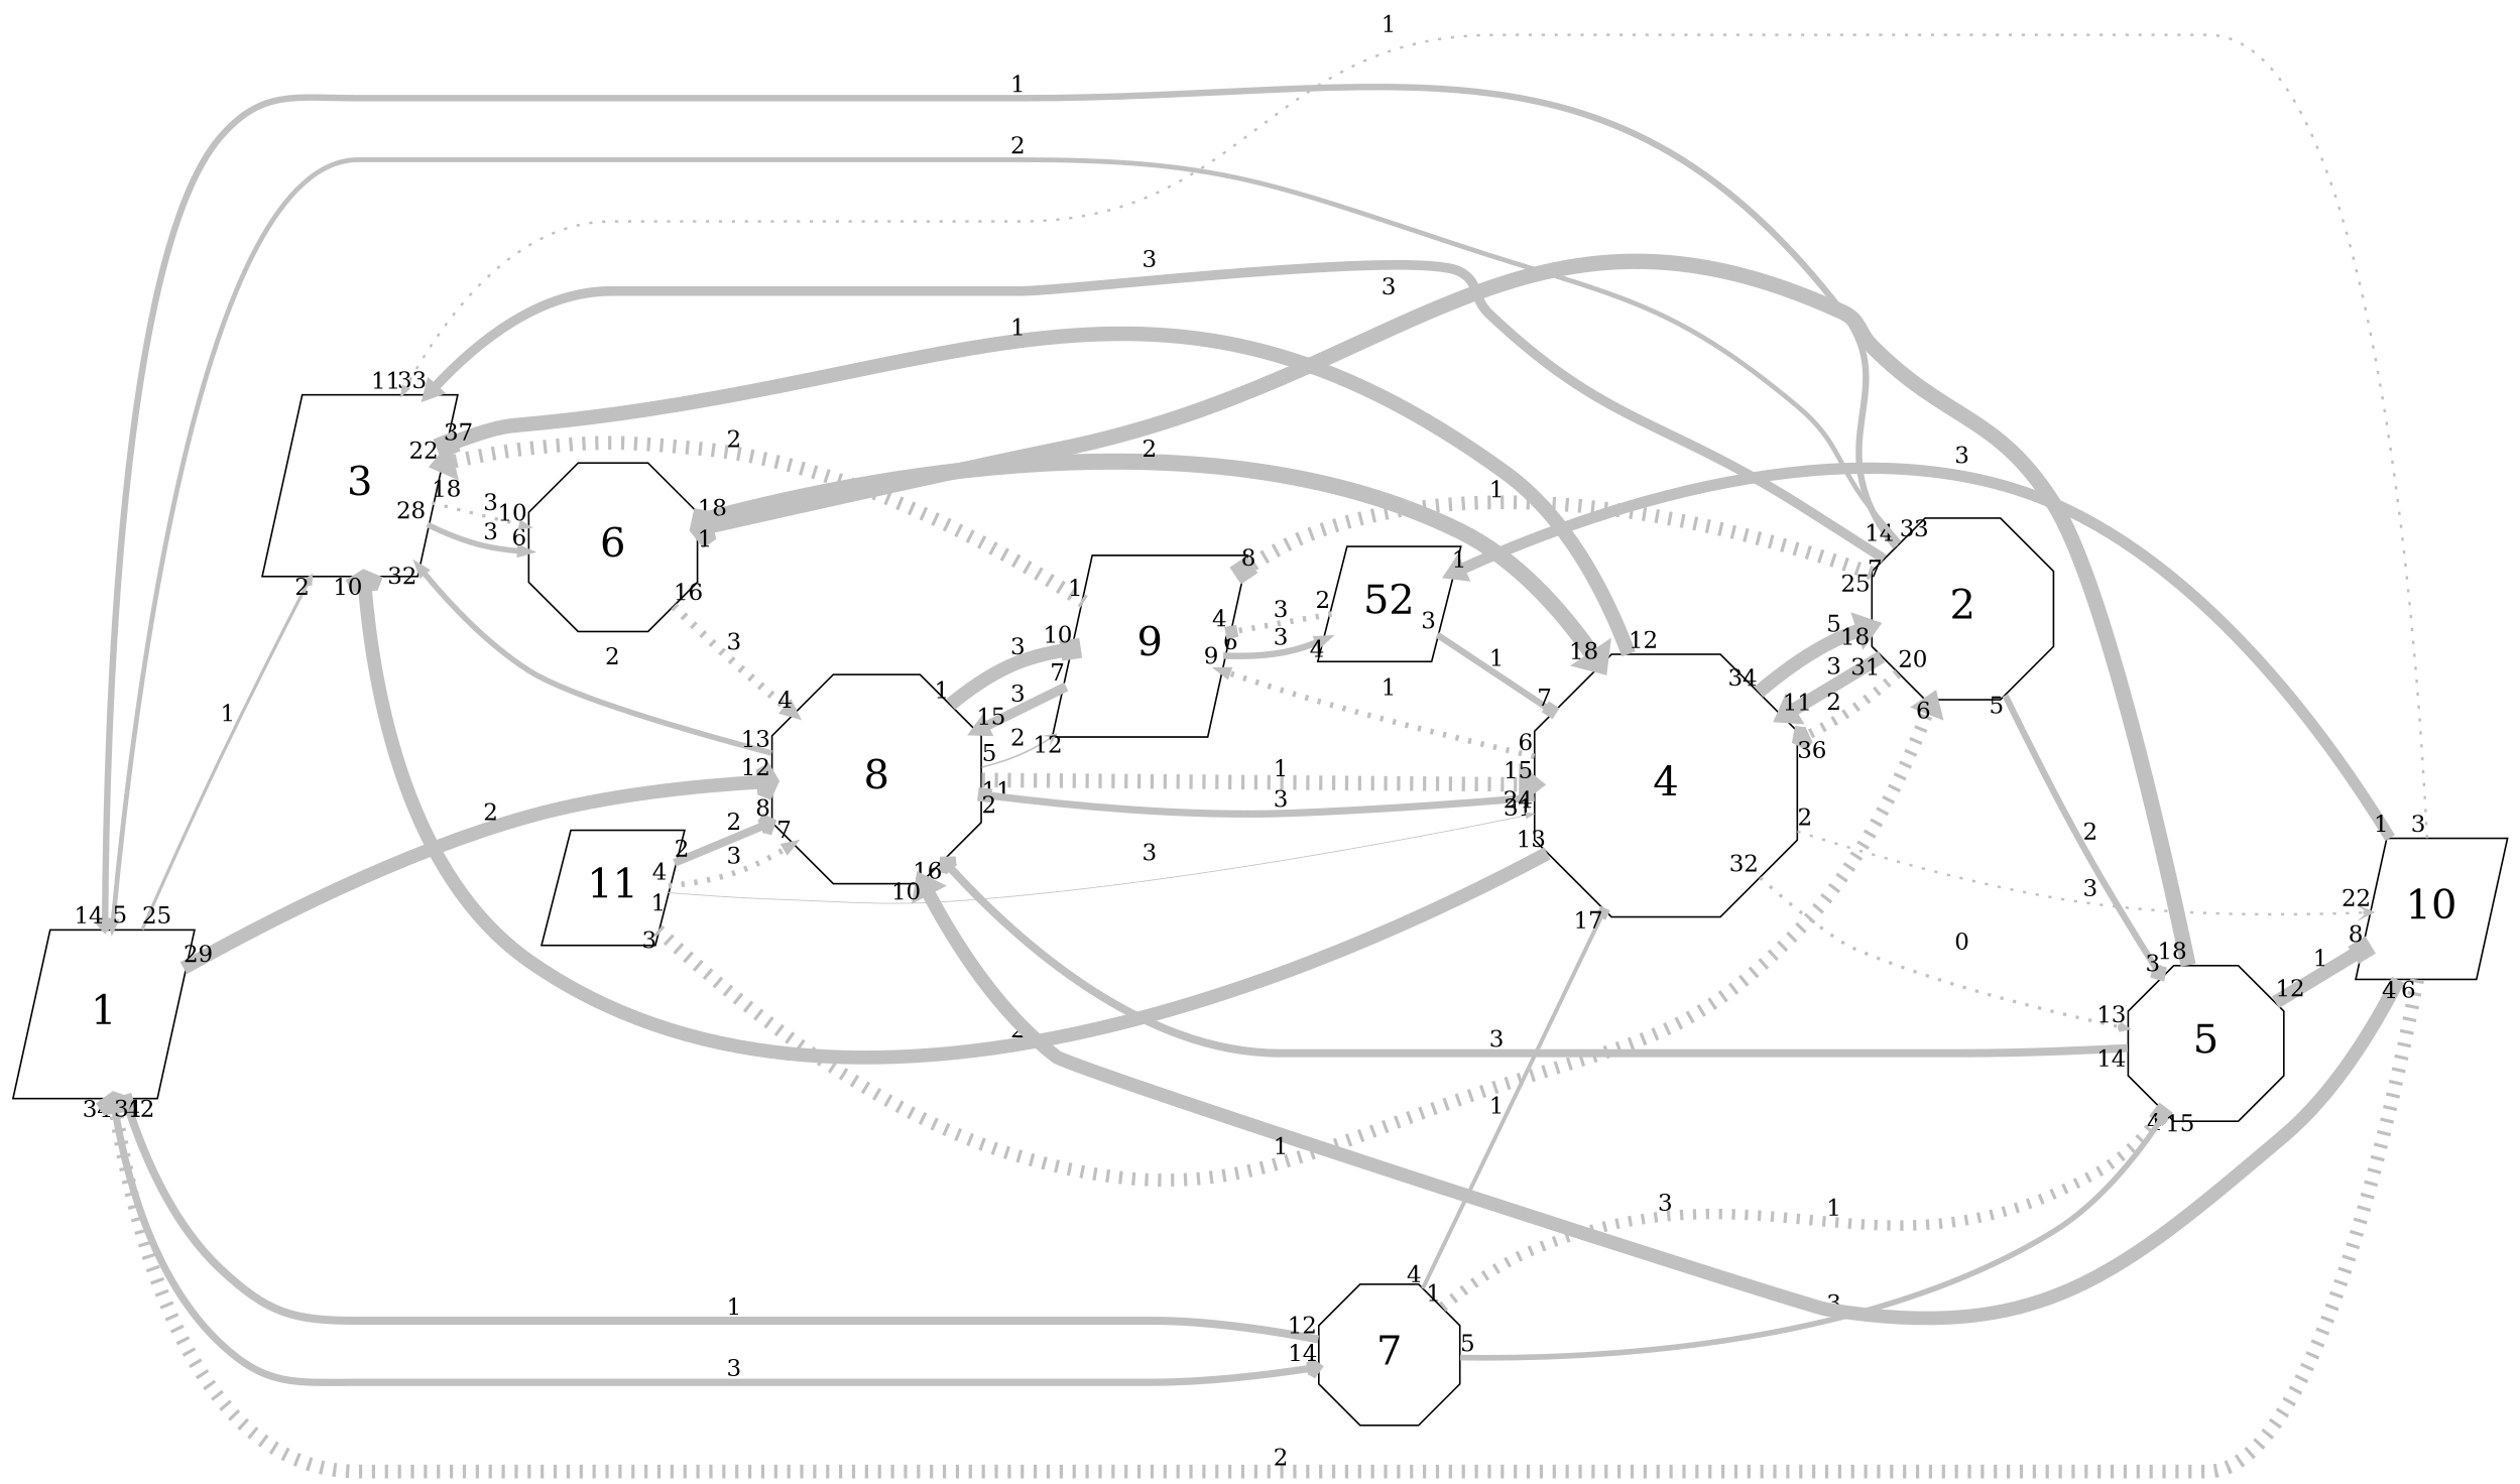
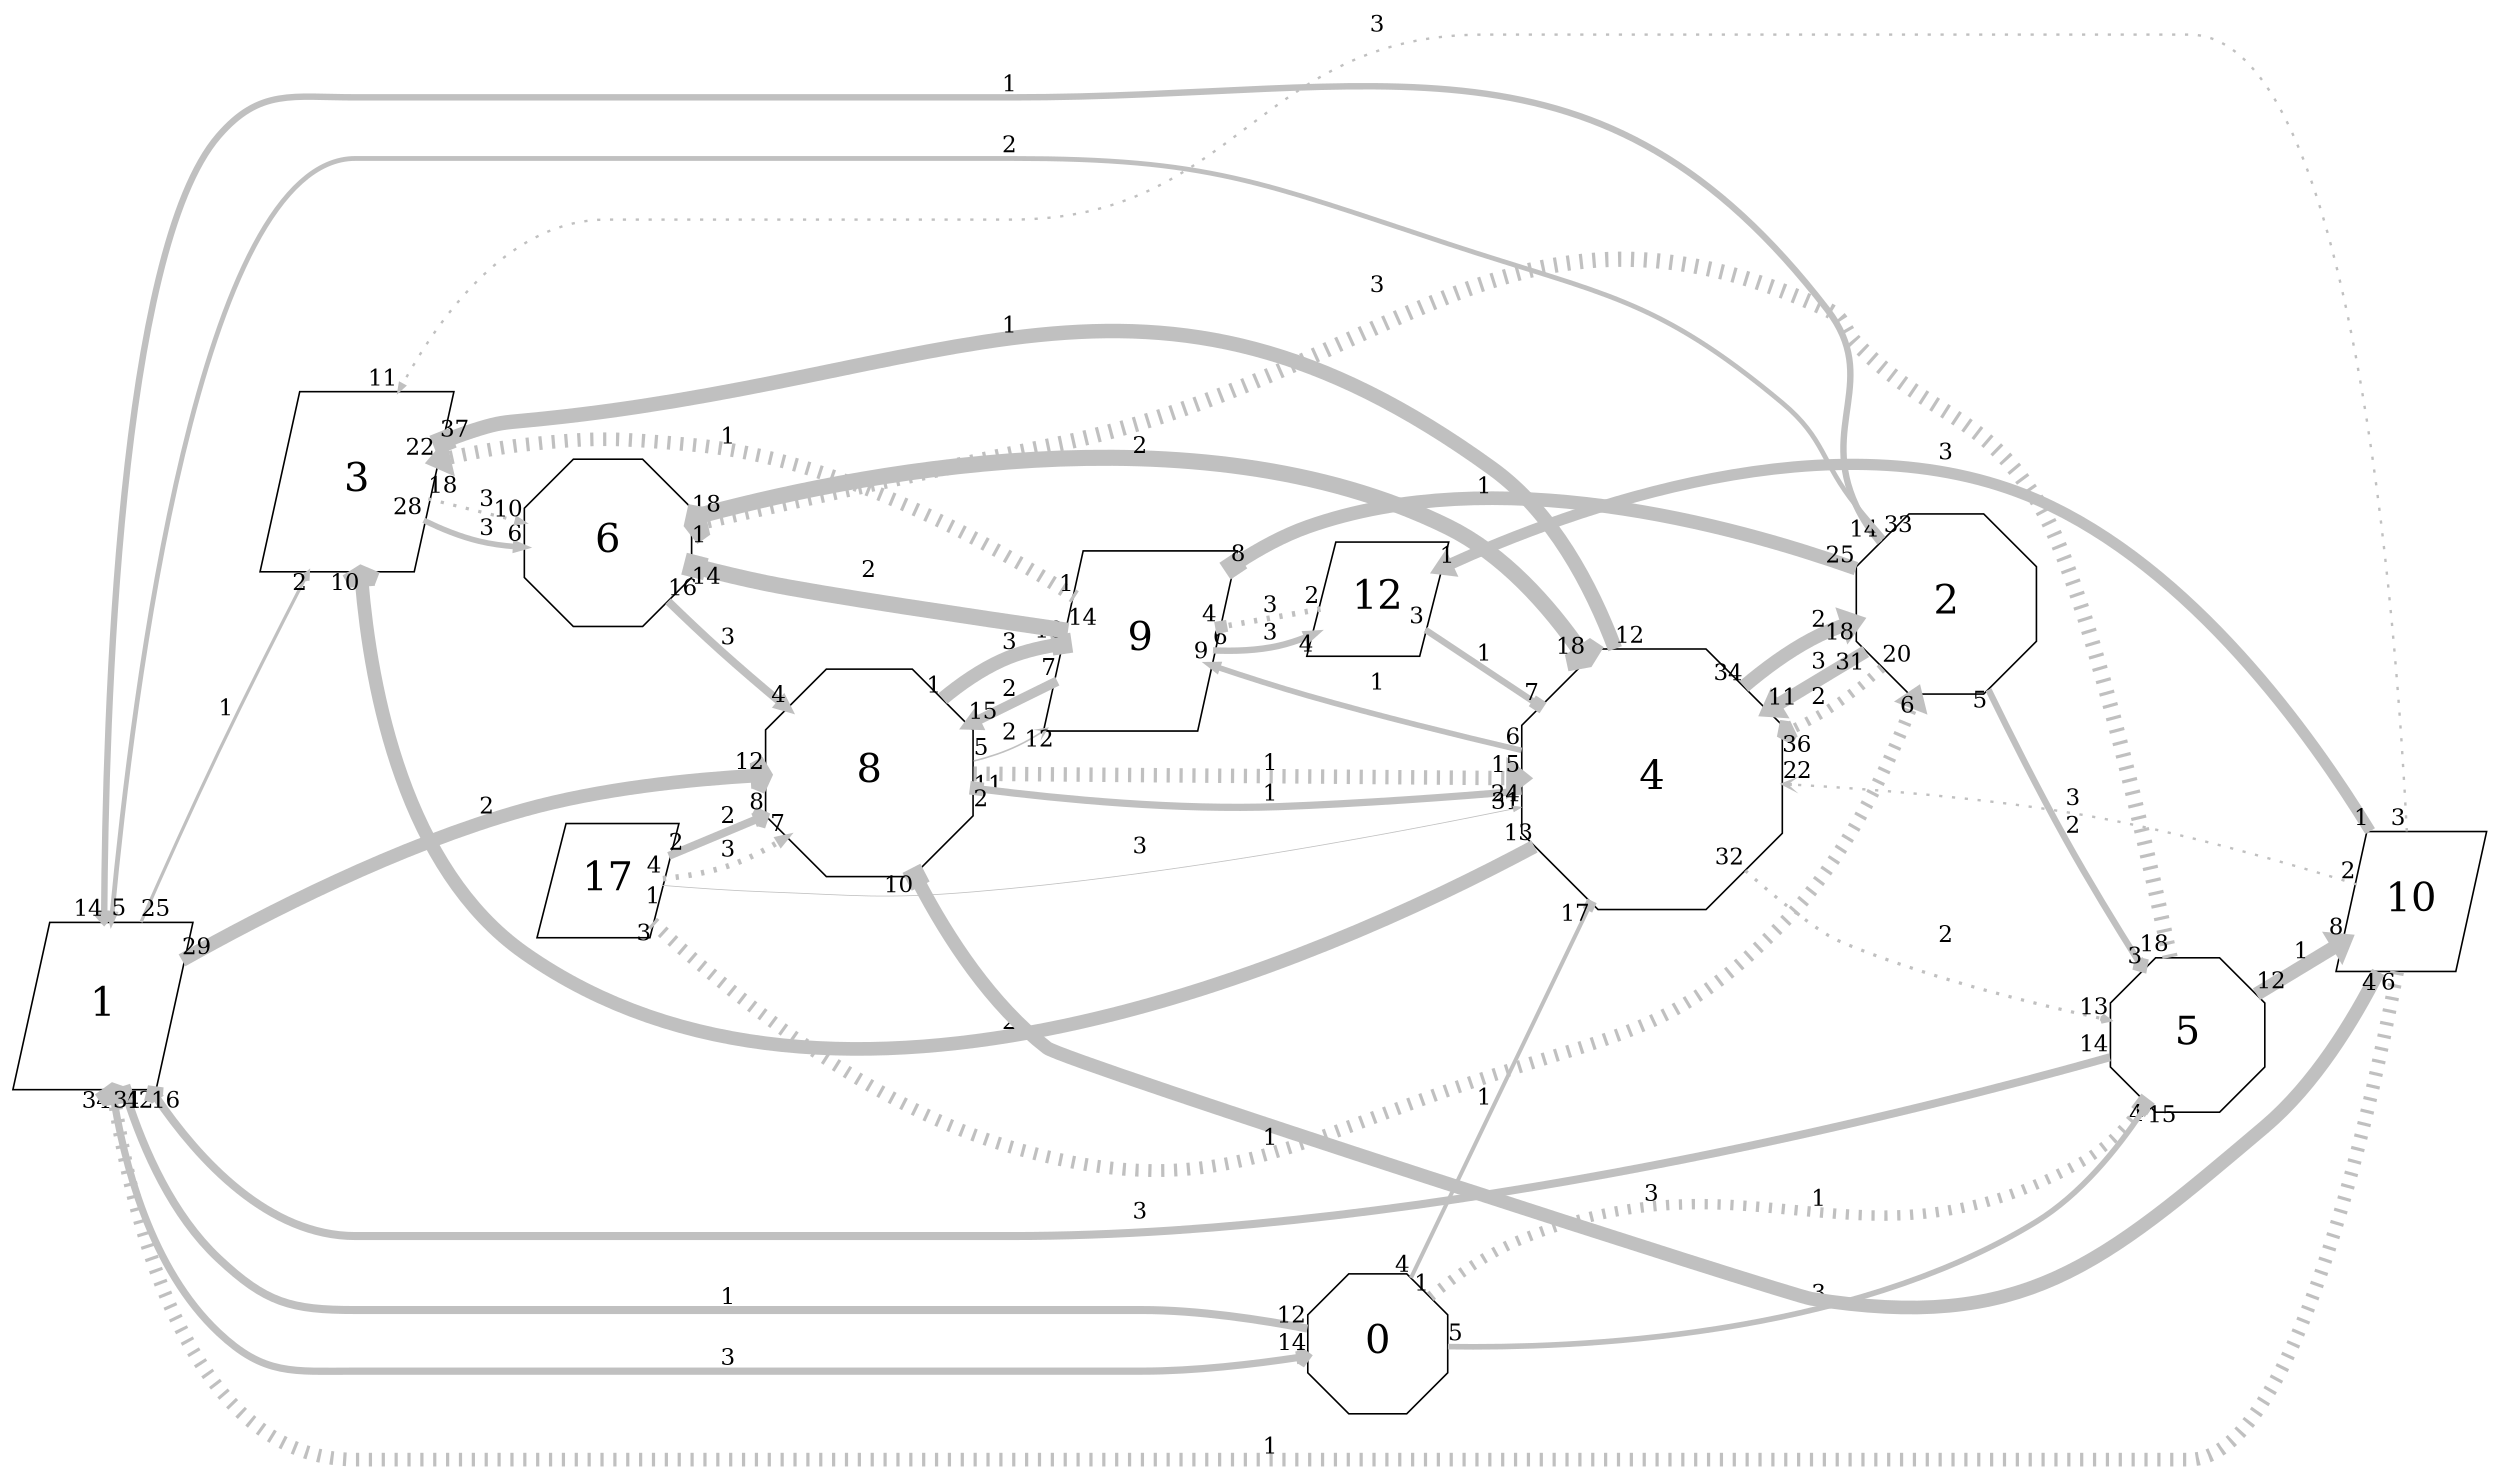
  digraph {
    rankdir=LR
    scale=1
    splines=spline
    node [fontsize=25 shape=parallelogram]
    edge [arrowhead=normal arrowsize=0.5 capacity=3 color=grey from_pd=0 headlabel=10 penwidth=8.5 pt=4 splines=true style=bold taillabel=1 to_pd=9]
    n1 [height=1.4423 label=1 width=1.4423]
    n2 [height=1.5577 label=3 width=1.5577]
-   n3 [height=1.2115 label=7 shape=octagon width=1.2115]
+   n3 [height=1.2115 label=0 shape=octagon width=1.2115]
    n4 [height=1.7885 label=8 shape=octagon width=1.7885]
    n5 [height=1.4423 label=6 shape=octagon width=1.4423]
    n6 [height=2.25 label=4 shape=octagon width=2.25]
    n7 [height=1.3269 label=5 shape=octagon width=1.3269]
    n8 [height=1.5577 label=9 width=1.5577]
    n9 [height=1.5577 label=2 shape=octagon width=1.5577]
    n10 [height=1.2115 label=10 width=1.2115]
-   n11 [height=0.98077 label=52 width=0.98077]
-   n12 [height=0.98077 label=11 width=0.98077]
+   n11 [height=0.98077 label=12 width=0.98077]
+   n12 [height=0.98077 label=17 width=0.98077]
    n1 -> n2 [arrowhead=vee capacity=1 from_pd=24 headlabel=2 label=1 penwidth=2.0 pt=17 taillabel=25 to_pd=1]
    n1 -> n3 [arrowhead=vee from_pd=33 headlabel=14 label=3 penwidth=4.5 pt=12 style=solid taillabel=34 to_pd=13]
    n1 -> n4 [arrowhead=vee capacity=2 from_pd=28 headlabel=12 label=2 style=solid taillabel=29 to_pd=11]
    n2 -> n5 [from_pd=27 headlabel=6 label=3 penwidth=3.5 pt=14 style=solid taillabel=28 to_pd=5]
    n2 -> n5 [from_pd=17 label=3 penwidth=2.0 pt=17 style=dotted taillabel=18]
    n3 -> n1 [arrowhead=box capacity=1 from_pd=11 headlabel=42 label=1 penwidth=5.0 pt=11 style=solid taillabel=12 to_pd=41]
    n3 -> n6 [arrowhead=box capacity=1 from_pd=3 headlabel=17 label=1 penwidth=2.5 pt=16 style=solid taillabel=4 to_pd=16]
    n3 -> n7 [arrowhead=box capacity=1 headlabel=4 label=1 penwidth=6.5 pt=8 style=dotted to_pd=3]
    n3 -> n7 [arrowhead=box from_pd=4 headlabel=15 label=3 penwidth=3.5 pt=14 style=solid taillabel=5 to_pd=14]
-   n4 -> n2 [capacity=2 from_pd=12 headlabel=32 label=2 penwidth=3.5 pt=14 taillabel=13 to_pd=31]
    n4 -> n6 [capacity=1 from_pd=10 headlabel=15 label=1 penwidth=9.0 pt=3 style=dotted taillabel=11 to_pd=14]
    n4 -> n8 [arrowhead=vee capacity=2 from_pd=4 headlabel=12 label=2 penwidth=1.0 pt=19 taillabel=5 to_pd=11]
    n4 -> n8 [arrowhead=box label=3]
-   n5 -> n4 [from_pd=15 headlabel=4 label=3 penwidth=5.0 pt=11 style=dotted taillabel=16 to_pd=3]
-   n5 -> n6 [capacity=2 from_pd=17 headlabel=18 label=2 penwidth=10.0 pt=1 taillabel=18 to_pd=17]
+   n5 -> n4 [from_pd=15 headlabel=4 label=3 penwidth=5.0 pt=11 taillabel=16 to_pd=3]
+   n5 -> n6 [arrowhead=vee capacity=2 from_pd=17 headlabel=18 label=2 penwidth=10.0 pt=1 taillabel=18 to_pd=17]
    n6 -> n2 [arrowhead=vee capacity=2 from_pd=12 label=2 taillabel=13]
    n6 -> n2 [arrowhead=box capacity=1 from_pd=11 headlabel=37 label=1 penwidth=9.0 pt=3 style=solid taillabel=12 to_pd=36]
-   n6 -> n4 [arrowhead=box capacity=1 from_pd=30 headlabel=2 label=3 penwidth=4.5 pt=12 taillabel=31 to_pd=1]
-   n6 -> n7 [arrowhead=vee capacity=2 from_pd=31 headlabel=13 label=0 penwidth=2.0 pt=17 style=dotted taillabel=32 to_pd=12]
-   n6 -> n8 [capacity=1 from_pd=5 headlabel=9 label=1 penwidth=3.5 pt=14 style=dotted taillabel=6 to_pd=8]
-   n6 -> n9 [capacity=2 from_pd=33 headlabel=18 label=5 style=solid taillabel=34 to_pd=17]
-   n7 -> n4 [arrowhead=vee from_pd=13 headlabel=16 label=3 penwidth=5.0 pt=11 taillabel=14 to_pd=15]
-   n7 -> n5 [arrowhead=vee from_pd=17 headlabel=1 label=3 penwidth=9.5 pt=2 style=solid taillabel=18 to_pd=0]
-   n7 -> n10 [arrowhead=box capacity=1 from_pd=11 headlabel=8 label=1 style=solid taillabel=12 to_pd=7]
-   n8 -> n2 [capacity=2 headlabel=22 label=2 style=dotted to_pd=21]
-   n8 -> n4 [from_pd=6 headlabel=15 label=3 penwidth=6.0 pt=9 taillabel=7 to_pd=14]
+   n6 -> n4 [arrowhead=box capacity=1 from_pd=30 headlabel=2 label=1 penwidth=4.5 pt=12 taillabel=31 to_pd=1]
+   n6 -> n7 [arrowhead=vee capacity=2 from_pd=31 headlabel=13 label=2 penwidth=2.0 pt=17 style=dotted taillabel=32 to_pd=12]
+   n6 -> n8 [capacity=1 from_pd=5 headlabel=9 label=1 penwidth=3.5 pt=14 style=solid taillabel=6 to_pd=8]
+   n6 -> n9 [capacity=2 from_pd=33 headlabel=18 label=2 style=solid taillabel=34 to_pd=17]
+   n7 -> n1 [arrowhead=vee from_pd=13 headlabel=16 label=3 penwidth=5.0 pt=11 taillabel=14 to_pd=15]
+   n7 -> n5 [arrowhead=vee from_pd=17 headlabel=1 label=3 penwidth=9.5 pt=2 style=dotted taillabel=18 to_pd=0]
+   n7 -> n10 [capacity=1 from_pd=11 headlabel=8 label=1 style=solid taillabel=12 to_pd=7]
+   n8 -> n2 [capacity=2 headlabel=22 label=1 style=dotted to_pd=21]
+   n8 -> n4 [from_pd=6 headlabel=15 label=2 penwidth=6.0 pt=9 taillabel=7 to_pd=14]
+   n8 -> n5 [arrowhead=box capacity=2 from_pd=13 headlabel=14 label=2 penwidth=10.0 pt=1 taillabel=14 to_pd=13]
    n8 -> n11 [from_pd=5 headlabel=4 label=3 penwidth=4.0 pt=13 style=solid taillabel=6 to_pd=3]
    n9 -> n1 [arrowhead=vee capacity=1 from_pd=13 headlabel=14 label=1 penwidth=4.0 pt=13 taillabel=14 to_pd=13]
    n9 -> n1 [capacity=2 from_pd=32 headlabel=5 label=2 penwidth=3.0 pt=15 style=solid taillabel=33 to_pd=4]
-   n9 -> n2 [from_pd=6 headlabel=33 label=3 penwidth=6.0 pt=9 taillabel=7 to_pd=32]
    n9 -> n6 [from_pd=30 headlabel=11 label=3 penwidth=8.0 pt=5 taillabel=31 to_pd=10]
    n9 -> n6 [arrowhead=vee capacity=2 from_pd=19 headlabel=36 label=2 penwidth=6.0 pt=9 style=dotted taillabel=20 to_pd=35]
    n9 -> n7 [arrowhead=vee capacity=2 from_pd=4 headlabel=3 label=2 penwidth=4.0 pt=13 style=solid taillabel=5 to_pd=2]
-   n9 -> n8 [arrowhead=box capacity=1 from_pd=24 headlabel=8 label=1 style=dotted taillabel=25 to_pd=7]
-   n10 -> n1 [arrowhead=vee capacity=1 from_pd=5 headlabel=31 label=2 style=dotted taillabel=6 to_pd=30]
-   n10 -> n2 [capacity=1 from_pd=2 headlabel=11 label=1 penwidth=1.5 pt=18 style=dotted taillabel=3 to_pd=10]
-   n10 -> n4 [from_pd=3 label=3 style=solid taillabel=4]
-   n6 -> n10 [arrowhead=vee from_pd=1 headlabel=22 label=3 penwidth=1.5 pt=18 style=dotted taillabel=2 to_pd=21]
+   n9 -> n8 [arrowhead=box capacity=1 from_pd=24 headlabel=8 label=1 taillabel=25 to_pd=7]
+   n10 -> n1 [arrowhead=vee capacity=1 from_pd=5 headlabel=31 label=1 style=dotted taillabel=6 to_pd=30]
+   n10 -> n2 [capacity=1 from_pd=2 headlabel=11 label=3 penwidth=1.5 pt=18 style=dotted taillabel=3 to_pd=10]
+   n10 -> n4 [arrowhead=box from_pd=3 label=3 style=solid taillabel=4]
+   n10 -> n6 [arrowhead=vee from_pd=1 headlabel=22 label=3 penwidth=1.5 pt=18 style=dotted taillabel=2 to_pd=21]
    n10 -> n11 [headlabel=1 label=3 penwidth=7.0 pt=7 to_pd=0]
    n11 -> n6 [arrowhead=box capacity=1 from_pd=2 headlabel=7 label=1 penwidth=4.0 pt=13 style=solid taillabel=3 to_pd=6]
    n11 -> n8 [arrowhead=box capacity=1 from_pd=1 headlabel=4 label=3 penwidth=3.5 pt=14 style=dotted taillabel=2 to_pd=3]
    n12 -> n4 [arrowhead=vee capacity=2 from_pd=1 headlabel=8 label=2 penwidth=5.0 pt=11 taillabel=2 to_pd=7]
    n12 -> n4 [from_pd=3 headlabel=7 label=3 penwidth=3.5 pt=14 style=dotted taillabel=4 to_pd=6]
    n12 -> n6 [headlabel=24 label=3 penwidth=0.5 pt=20 to_pd=23]
    n12 -> n9 [capacity=1 from_pd=2 headlabel=6 label=1 penwidth=8.0 pt=5 style=dotted taillabel=3 to_pd=5]
  }
